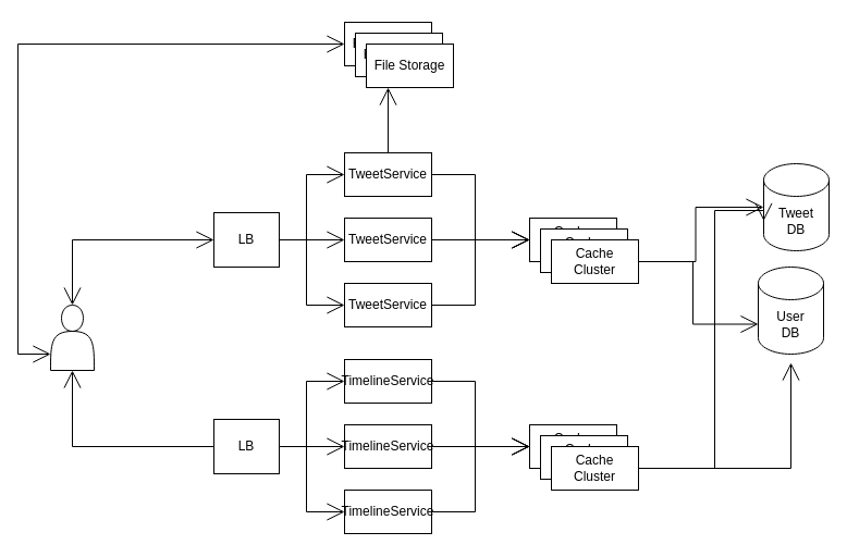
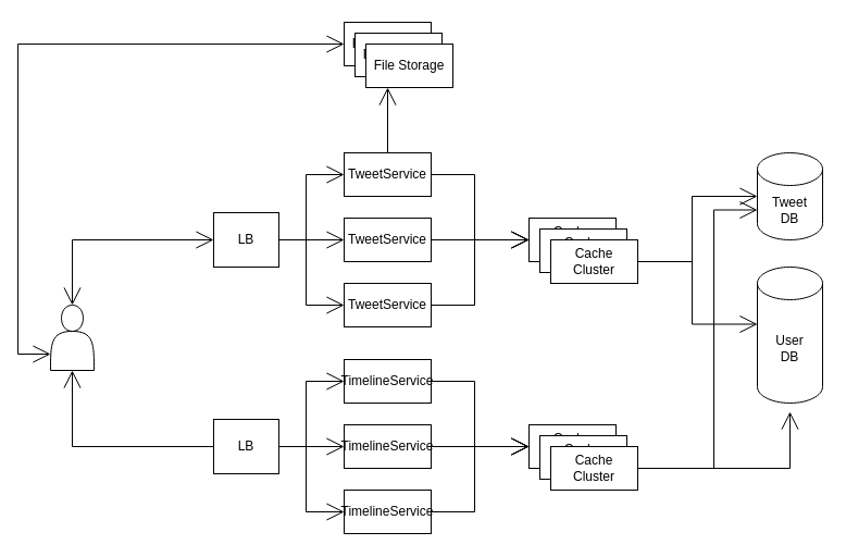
  <mxCell id="0" />
  <mxCell id="1" parent="0" />
  <mxCell id="2" style="edgeStyle=orthogonalEdgeStyle;rounded=0;orthogonalLoop=1;jettySize=auto;html=1;exitX=1;exitY=0.5;exitDx=0;exitDy=0;entryX=0;entryY=0.5;entryDx=0;entryDy=0;startArrow=none;startFill=0;endArrow=open;endFill=0;startSize=14;endSize=14;sourcePerimeterSpacing=8;targetPerimeterSpacing=8;" edge="1" parent="1" source="5" target="11"><mxGeometry relative="1" as="geometry" /></mxCell>
  <mxCell id="3" style="edgeStyle=orthogonalEdgeStyle;rounded=0;orthogonalLoop=1;jettySize=auto;html=1;exitX=1;exitY=0.5;exitDx=0;exitDy=0;entryX=0;entryY=0.5;entryDx=0;entryDy=0;startArrow=none;startFill=0;endArrow=open;endFill=0;startSize=14;endSize=14;sourcePerimeterSpacing=8;targetPerimeterSpacing=8;" edge="1" parent="1" source="5" target="13"><mxGeometry relative="1" as="geometry" /></mxCell>
  <mxCell id="4" style="edgeStyle=orthogonalEdgeStyle;rounded=0;orthogonalLoop=1;jettySize=auto;html=1;exitX=1;exitY=0.5;exitDx=0;exitDy=0;entryX=0;entryY=0.5;entryDx=0;entryDy=0;startArrow=none;startFill=0;endArrow=open;endFill=0;startSize=14;endSize=14;sourcePerimeterSpacing=8;targetPerimeterSpacing=8;" edge="1" parent="1" source="5" target="15"><mxGeometry relative="1" as="geometry" /></mxCell>
  <mxCell id="5" value="LB" style="rounded=0;whiteSpace=wrap;html=1;hachureGap=4;pointerEvents=0;" vertex="1" parent="1"><mxGeometry x="170" y="195" width="60" height="50" as="geometry" /></mxCell>
  <mxCell id="6" style="edgeStyle=orthogonalEdgeStyle;rounded=0;orthogonalLoop=1;jettySize=auto;html=1;exitX=0.5;exitY=0;exitDx=0;exitDy=0;entryX=0;entryY=0.5;entryDx=0;entryDy=0;endArrow=open;startSize=14;endSize=14;sourcePerimeterSpacing=8;targetPerimeterSpacing=8;startArrow=open;startFill=0;" edge="1" parent="1" source="8" target="5"><mxGeometry relative="1" as="geometry" /></mxCell>
  <mxCell id="7" style="edgeStyle=orthogonalEdgeStyle;rounded=0;orthogonalLoop=1;jettySize=auto;html=1;exitX=0.5;exitY=1;exitDx=0;exitDy=0;entryX=0;entryY=0.5;entryDx=0;entryDy=0;endArrow=none;startSize=14;endSize=14;sourcePerimeterSpacing=8;targetPerimeterSpacing=8;startArrow=open;startFill=0;endFill=0;" edge="1" parent="1" source="8" target="25"><mxGeometry relative="1" as="geometry" /></mxCell>
  <mxCell id="8" value="" style="shape=actor;whiteSpace=wrap;html=1;hachureGap=4;pointerEvents=0;" vertex="1" parent="1"><mxGeometry x="20" y="280" width="40" height="60" as="geometry" /></mxCell>
  <mxCell id="9" style="edgeStyle=orthogonalEdgeStyle;rounded=0;orthogonalLoop=1;jettySize=auto;html=1;exitX=1;exitY=0.5;exitDx=0;exitDy=0;entryX=0;entryY=0.5;entryDx=0;entryDy=0;startArrow=none;startFill=0;endArrow=open;endFill=0;startSize=14;endSize=14;sourcePerimeterSpacing=8;targetPerimeterSpacing=8;" edge="1" parent="1" source="11" target="17"><mxGeometry relative="1" as="geometry" /></mxCell>
  <mxCell id="10" style="edgeStyle=orthogonalEdgeStyle;rounded=0;orthogonalLoop=1;jettySize=auto;html=1;exitX=0.5;exitY=0;exitDx=0;exitDy=0;entryX=0.25;entryY=1;entryDx=0;entryDy=0;startArrow=none;startFill=0;endArrow=open;endFill=0;startSize=14;endSize=14;sourcePerimeterSpacing=8;targetPerimeterSpacing=8;" edge="1" parent="1" source="11" target="43"><mxGeometry relative="1" as="geometry" /></mxCell>
  <mxCell id="11" value="TweetService" style="rounded=0;whiteSpace=wrap;html=1;hachureGap=4;pointerEvents=0;" vertex="1" parent="1"><mxGeometry x="290" y="140" width="80" height="40" as="geometry" /></mxCell>
  <mxCell id="12" style="edgeStyle=orthogonalEdgeStyle;rounded=0;orthogonalLoop=1;jettySize=auto;html=1;exitX=1;exitY=0.5;exitDx=0;exitDy=0;entryX=0;entryY=0.5;entryDx=0;entryDy=0;startArrow=none;startFill=0;endArrow=open;endFill=0;startSize=14;endSize=14;sourcePerimeterSpacing=8;targetPerimeterSpacing=8;" edge="1" parent="1" source="13" target="17"><mxGeometry relative="1" as="geometry" /></mxCell>
  <mxCell id="13" value="TweetService" style="rounded=0;whiteSpace=wrap;html=1;hachureGap=4;pointerEvents=0;" vertex="1" parent="1"><mxGeometry x="290" y="200" width="80" height="40" as="geometry" /></mxCell>
  <mxCell id="14" style="edgeStyle=orthogonalEdgeStyle;rounded=0;orthogonalLoop=1;jettySize=auto;html=1;exitX=1;exitY=0.5;exitDx=0;exitDy=0;entryX=0;entryY=0.5;entryDx=0;entryDy=0;startArrow=none;startFill=0;endArrow=open;endFill=0;startSize=14;endSize=14;sourcePerimeterSpacing=8;targetPerimeterSpacing=8;" edge="1" parent="1" source="15" target="17"><mxGeometry relative="1" as="geometry" /></mxCell>
  <mxCell id="15" value="TweetService" style="rounded=0;whiteSpace=wrap;html=1;hachureGap=4;pointerEvents=0;" vertex="1" parent="1"><mxGeometry x="290" y="260" width="80" height="40" as="geometry" /></mxCell>
  <mxCell id="16" value="" style="group" vertex="1" connectable="0" parent="1"><mxGeometry x="460" y="200" width="100" height="60" as="geometry" /></mxCell>
  <mxCell id="17" value="Cache&lt;br&gt;Cluster" style="rounded=0;whiteSpace=wrap;html=1;hachureGap=4;pointerEvents=0;" vertex="1" parent="16"><mxGeometry width="80" height="40" as="geometry" /></mxCell>
  <mxCell id="18" value="Cache&lt;br&gt;Cluster" style="rounded=0;whiteSpace=wrap;html=1;hachureGap=4;pointerEvents=0;" vertex="1" parent="16"><mxGeometry x="10" y="10" width="80" height="40" as="geometry" /></mxCell>
  <mxCell id="19" value="Cache&lt;br&gt;Cluster" style="rounded=0;whiteSpace=wrap;html=1;hachureGap=4;pointerEvents=0;" vertex="1" parent="16"><mxGeometry x="20" y="20" width="80" height="40" as="geometry" /></mxCell>
- <mxCell id="20" value="Tweet&lt;br&gt;DB" style="shape=cylinder3;whiteSpace=wrap;html=1;boundedLbl=1;backgroundOutline=1;size=15;hachureGap=4;pointerEvents=0;" vertex="1" parent="1"><mxGeometry x="675" y="150" width="60" height="80" as="geometry" /></mxCell>
- <mxCell id="21" value="User&lt;br&gt;DB" style="shape=cylinder3;whiteSpace=wrap;html=1;boundedLbl=1;backgroundOutline=1;size=15;hachureGap=4;pointerEvents=0;" vertex="1" parent="1"><mxGeometry x="670" y="245" width="60" height="80" as="geometry" /></mxCell>
+ <mxCell id="20" value="Tweet&lt;br&gt;DB" style="shape=cylinder3;whiteSpace=wrap;html=1;boundedLbl=1;backgroundOutline=1;size=15;hachureGap=4;pointerEvents=0;" vertex="1" parent="1"><mxGeometry x="670" y="140" width="60" height="80" as="geometry" /></mxCell>
+ <mxCell id="21" value="User&lt;br&gt;DB" style="shape=cylinder3;whiteSpace=wrap;html=1;boundedLbl=1;backgroundOutline=1;size=15;hachureGap=4;pointerEvents=0;" vertex="1" parent="1"><mxGeometry x="670" y="245" width="60" height="125" as="geometry" /></mxCell>
  <mxCell id="22" style="edgeStyle=orthogonalEdgeStyle;rounded=0;orthogonalLoop=1;jettySize=auto;html=1;exitX=1;exitY=0.5;exitDx=0;exitDy=0;entryX=0;entryY=0.5;entryDx=0;entryDy=0;startArrow=none;startFill=0;endArrow=open;endFill=0;startSize=14;endSize=14;sourcePerimeterSpacing=8;targetPerimeterSpacing=8;" edge="1" parent="1" source="25" target="27"><mxGeometry relative="1" as="geometry" /></mxCell>
  <mxCell id="23" style="edgeStyle=orthogonalEdgeStyle;rounded=0;orthogonalLoop=1;jettySize=auto;html=1;exitX=1;exitY=0.5;exitDx=0;exitDy=0;entryX=0;entryY=0.5;entryDx=0;entryDy=0;startArrow=none;startFill=0;endArrow=open;endFill=0;startSize=14;endSize=14;sourcePerimeterSpacing=8;targetPerimeterSpacing=8;" edge="1" parent="1" source="25" target="29"><mxGeometry relative="1" as="geometry" /></mxCell>
  <mxCell id="24" style="edgeStyle=orthogonalEdgeStyle;rounded=0;orthogonalLoop=1;jettySize=auto;html=1;exitX=1;exitY=0.5;exitDx=0;exitDy=0;entryX=0;entryY=0.5;entryDx=0;entryDy=0;startArrow=none;startFill=0;endArrow=open;endFill=0;startSize=14;endSize=14;sourcePerimeterSpacing=8;targetPerimeterSpacing=8;" edge="1" parent="1" source="25" target="31"><mxGeometry relative="1" as="geometry" /></mxCell>
  <mxCell id="25" value="LB" style="rounded=0;whiteSpace=wrap;html=1;hachureGap=4;pointerEvents=0;" vertex="1" parent="1"><mxGeometry x="170" y="385" width="60" height="50" as="geometry" /></mxCell>
  <mxCell id="26" style="edgeStyle=orthogonalEdgeStyle;rounded=0;orthogonalLoop=1;jettySize=auto;html=1;exitX=1;exitY=0.5;exitDx=0;exitDy=0;entryX=0;entryY=0.5;entryDx=0;entryDy=0;startArrow=none;startFill=0;endArrow=open;endFill=0;startSize=14;endSize=14;sourcePerimeterSpacing=8;targetPerimeterSpacing=8;" edge="1" parent="1" source="27" target="33"><mxGeometry relative="1" as="geometry" /></mxCell>
  <mxCell id="27" value="TimelineService" style="rounded=0;whiteSpace=wrap;html=1;hachureGap=4;pointerEvents=0;" vertex="1" parent="1"><mxGeometry x="290" y="330" width="80" height="40" as="geometry" /></mxCell>
  <mxCell id="28" style="edgeStyle=orthogonalEdgeStyle;rounded=0;orthogonalLoop=1;jettySize=auto;html=1;exitX=1;exitY=0.5;exitDx=0;exitDy=0;entryX=0;entryY=0.5;entryDx=0;entryDy=0;startArrow=none;startFill=0;endArrow=open;endFill=0;startSize=14;endSize=14;sourcePerimeterSpacing=8;targetPerimeterSpacing=8;" edge="1" parent="1" source="29" target="33"><mxGeometry relative="1" as="geometry" /></mxCell>
  <mxCell id="29" value="TimelineService" style="rounded=0;whiteSpace=wrap;html=1;hachureGap=4;pointerEvents=0;" vertex="1" parent="1"><mxGeometry x="290" y="390" width="80" height="40" as="geometry" /></mxCell>
  <mxCell id="30" style="edgeStyle=orthogonalEdgeStyle;rounded=0;orthogonalLoop=1;jettySize=auto;html=1;exitX=1;exitY=0.5;exitDx=0;exitDy=0;entryX=0;entryY=0.5;entryDx=0;entryDy=0;startArrow=none;startFill=0;endArrow=open;endFill=0;startSize=14;endSize=14;sourcePerimeterSpacing=8;targetPerimeterSpacing=8;" edge="1" parent="1" source="31" target="33"><mxGeometry relative="1" as="geometry" /></mxCell>
  <mxCell id="31" value="TimelineService" style="rounded=0;whiteSpace=wrap;html=1;hachureGap=4;pointerEvents=0;" vertex="1" parent="1"><mxGeometry x="290" y="450" width="80" height="40" as="geometry" /></mxCell>
  <mxCell id="32" value="" style="group" vertex="1" connectable="0" parent="1"><mxGeometry x="460" y="390" width="100" height="60" as="geometry" /></mxCell>
  <mxCell id="33" value="Cache&lt;br&gt;Cluster" style="rounded=0;whiteSpace=wrap;html=1;hachureGap=4;pointerEvents=0;" vertex="1" parent="32"><mxGeometry width="80" height="40" as="geometry" /></mxCell>
  <mxCell id="34" value="Cache&lt;br&gt;Cluster" style="rounded=0;whiteSpace=wrap;html=1;hachureGap=4;pointerEvents=0;" vertex="1" parent="32"><mxGeometry x="10" y="10" width="80" height="40" as="geometry" /></mxCell>
  <mxCell id="35" value="Cache&lt;br&gt;Cluster" style="rounded=0;whiteSpace=wrap;html=1;hachureGap=4;pointerEvents=0;" vertex="1" parent="32"><mxGeometry x="20" y="20" width="80" height="40" as="geometry" /></mxCell>
  <mxCell id="36" style="edgeStyle=orthogonalEdgeStyle;rounded=0;orthogonalLoop=1;jettySize=auto;html=1;exitX=1;exitY=0.5;exitDx=0;exitDy=0;entryX=0;entryY=0.5;entryDx=0;entryDy=0;entryPerimeter=0;startArrow=none;startFill=0;endArrow=open;endFill=0;startSize=14;endSize=14;sourcePerimeterSpacing=8;targetPerimeterSpacing=8;" edge="1" parent="1" source="19" target="20"><mxGeometry relative="1" as="geometry" /></mxCell>
  <mxCell id="37" style="edgeStyle=orthogonalEdgeStyle;rounded=0;orthogonalLoop=1;jettySize=auto;html=1;exitX=1;exitY=0.5;exitDx=0;exitDy=0;entryX=0;entryY=0;entryDx=0;entryDy=52.5;entryPerimeter=0;startArrow=none;startFill=0;endArrow=open;endFill=0;startSize=14;endSize=14;sourcePerimeterSpacing=8;targetPerimeterSpacing=8;" edge="1" parent="1" source="19" target="21"><mxGeometry relative="1" as="geometry" /></mxCell>
  <mxCell id="38" style="edgeStyle=orthogonalEdgeStyle;rounded=0;orthogonalLoop=1;jettySize=auto;html=1;exitX=1;exitY=0.5;exitDx=0;exitDy=0;entryX=0;entryY=0;entryDx=0;entryDy=52.5;entryPerimeter=0;startArrow=none;startFill=0;endArrow=open;endFill=0;startSize=14;endSize=14;sourcePerimeterSpacing=8;targetPerimeterSpacing=8;" edge="1" parent="1" source="35" target="20"><mxGeometry relative="1" as="geometry"><Array as="points"><mxPoint x="630" y="430" /><mxPoint x="630" y="193" /></Array></mxGeometry></mxCell>
  <mxCell id="39" style="edgeStyle=orthogonalEdgeStyle;rounded=0;orthogonalLoop=1;jettySize=auto;html=1;exitX=1;exitY=0.5;exitDx=0;exitDy=0;startArrow=none;startFill=0;endArrow=open;endFill=0;startSize=14;endSize=14;sourcePerimeterSpacing=8;targetPerimeterSpacing=8;" edge="1" parent="1" source="35" target="21"><mxGeometry relative="1" as="geometry" /></mxCell>
  <mxCell id="40" value="" style="group" vertex="1" connectable="0" parent="1"><mxGeometry x="290" y="20" width="100" height="60" as="geometry" /></mxCell>
  <mxCell id="41" value="File Storage" style="rounded=0;whiteSpace=wrap;html=1;hachureGap=4;pointerEvents=0;" vertex="1" parent="40"><mxGeometry width="80" height="40" as="geometry" /></mxCell>
  <mxCell id="42" value="File Storage" style="rounded=0;whiteSpace=wrap;html=1;hachureGap=4;pointerEvents=0;" vertex="1" parent="40"><mxGeometry x="10" y="10" width="80" height="40" as="geometry" /></mxCell>
  <mxCell id="43" value="File Storage" style="rounded=0;whiteSpace=wrap;html=1;hachureGap=4;pointerEvents=0;" vertex="1" parent="40"><mxGeometry x="20" y="20" width="80" height="40" as="geometry" /></mxCell>
  <mxCell id="44" style="edgeStyle=orthogonalEdgeStyle;rounded=0;orthogonalLoop=1;jettySize=auto;html=1;exitX=0;exitY=0.5;exitDx=0;exitDy=0;entryX=0;entryY=0.75;entryDx=0;entryDy=0;startArrow=open;startFill=0;endArrow=open;endFill=0;startSize=14;endSize=14;sourcePerimeterSpacing=8;targetPerimeterSpacing=8;" edge="1" parent="1" source="41" target="8"><mxGeometry relative="1" as="geometry" /></mxCell>
